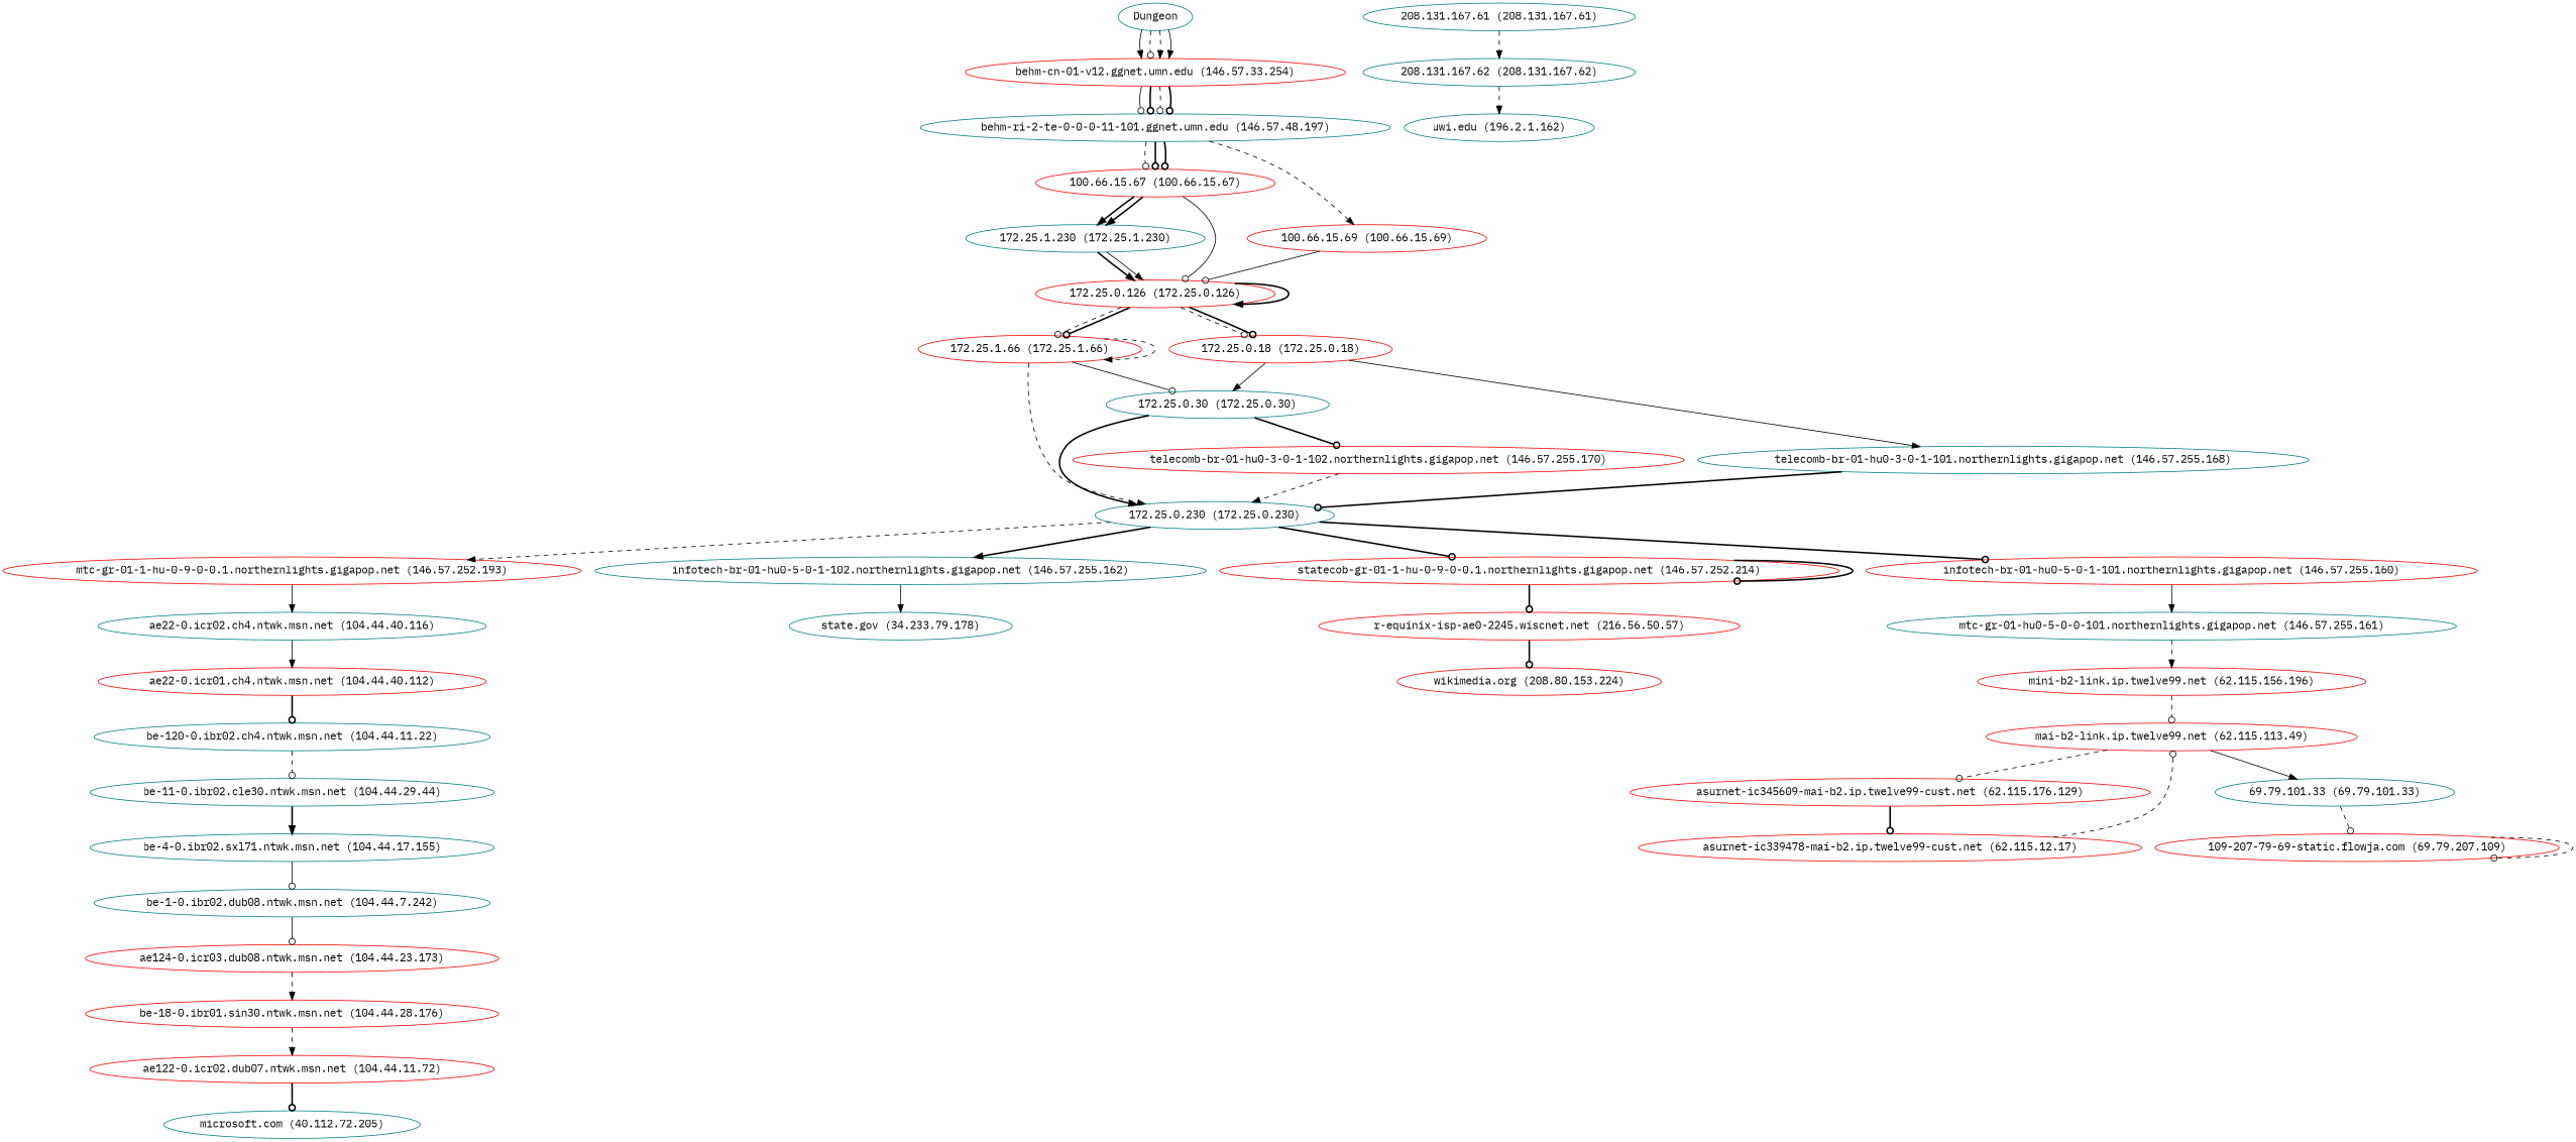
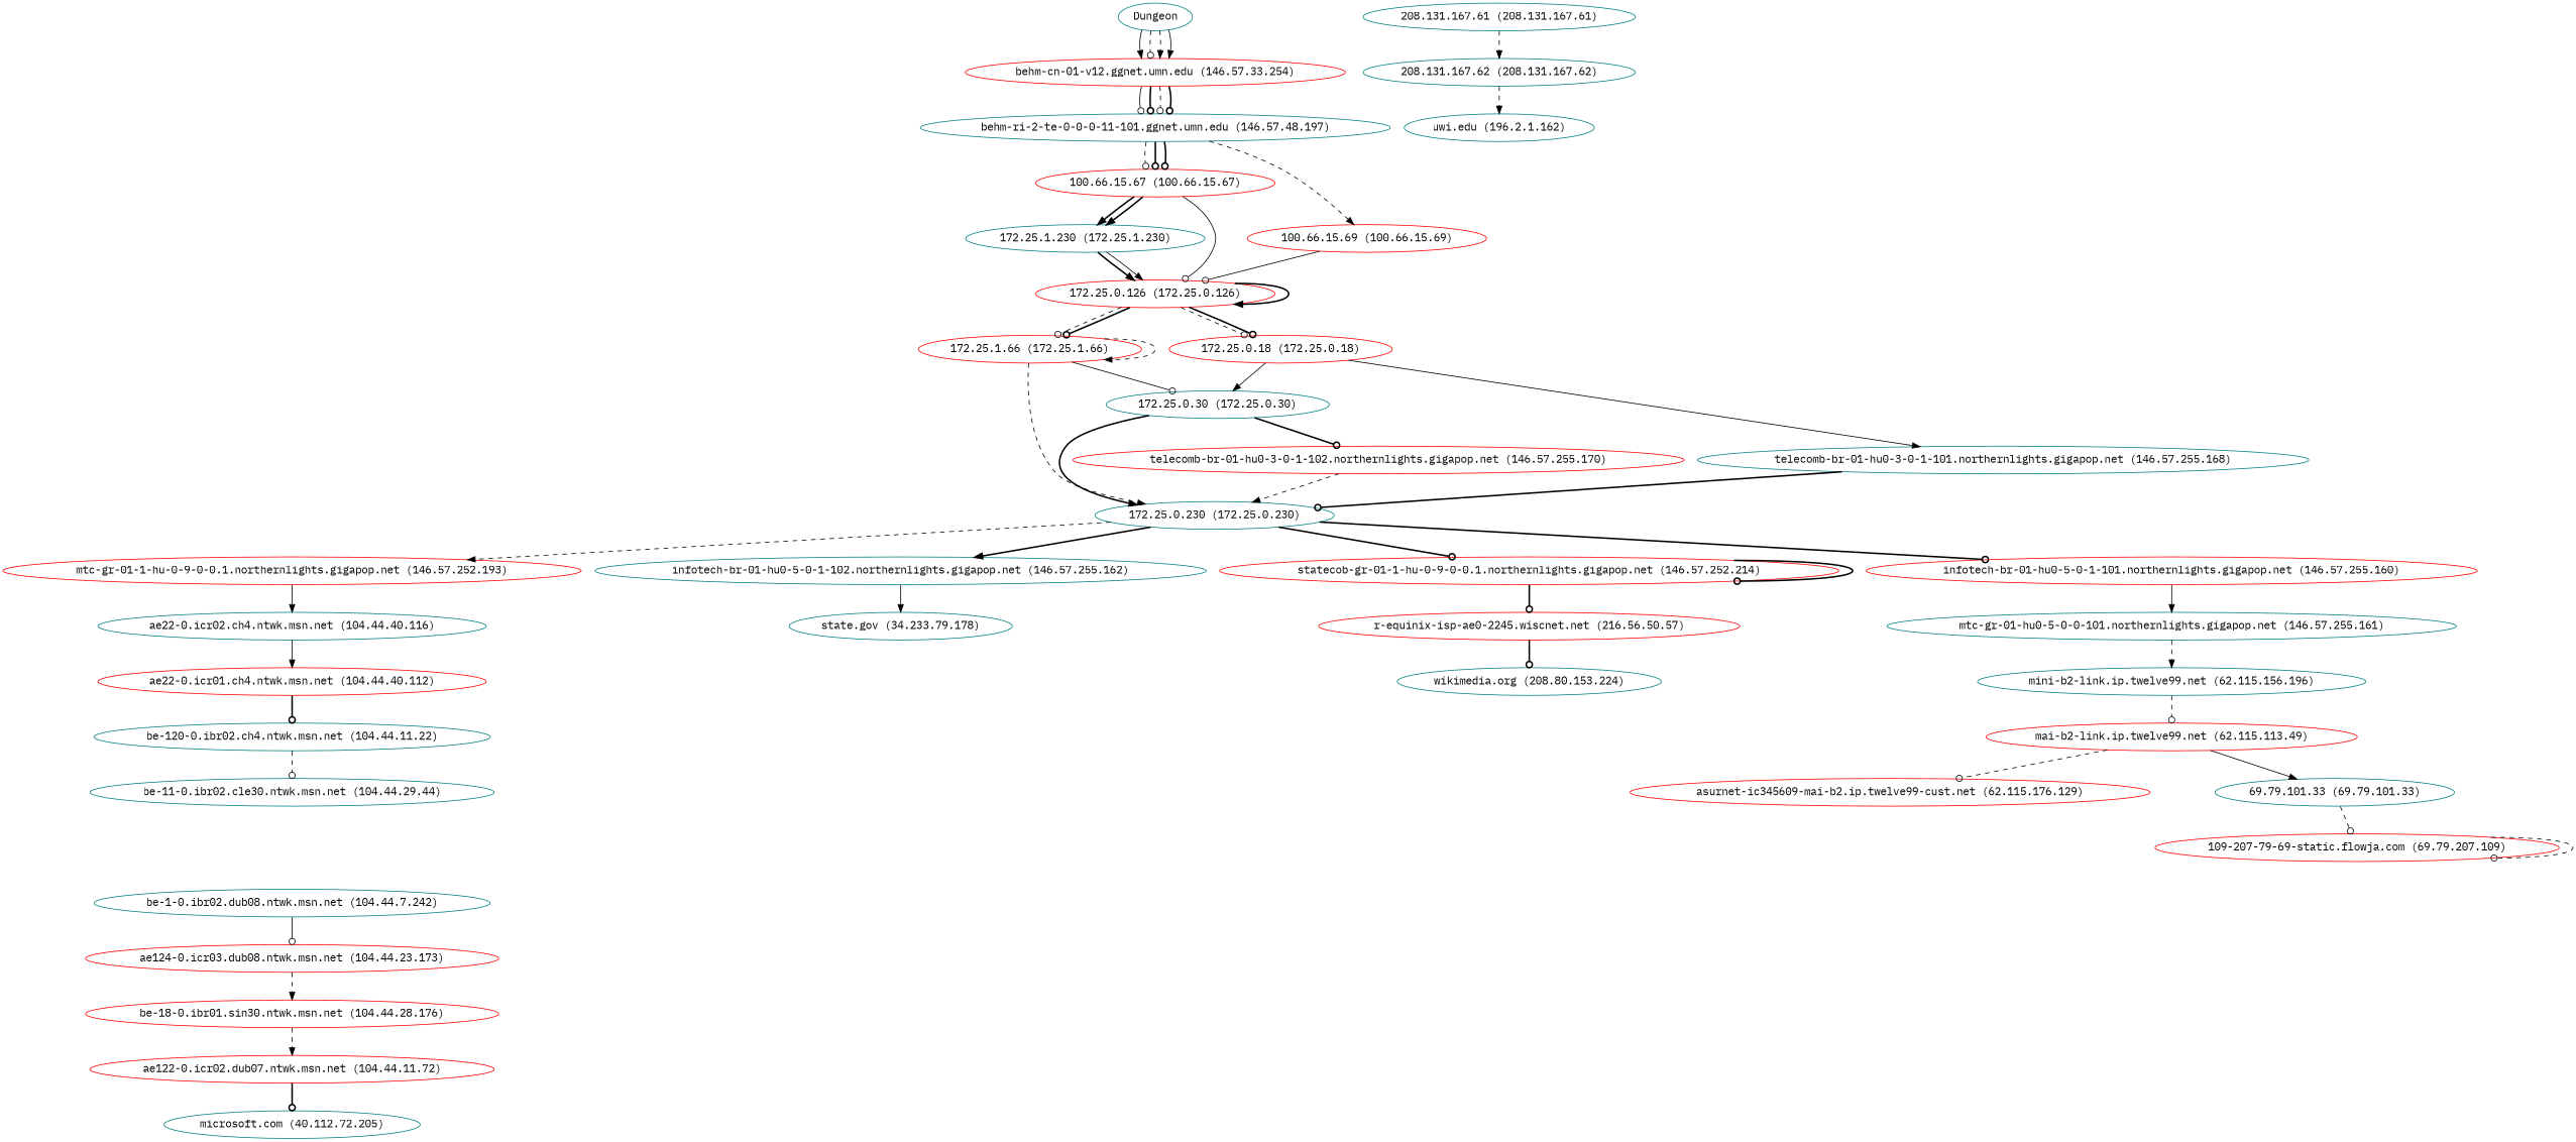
  digraph {
    fontname="IBM Plex Mono"
    node [color=teal fontname="IBM Plex Mono"]
    edge [arrowhead=odot fontname="IBM Plex Mono" style=bold]
    "behm-cn-01-v12.ggnet.umn.edu (146.57.33.254)" [color=red]
    Dungeon
    "behm-ri-2-te-0-0-0-11-101.ggnet.umn.edu (146.57.48.197)"
    "100.66.15.67 (100.66.15.67)" [color=red]
    "100.66.15.69 (100.66.15.69)" [color=red]
    "172.25.1.230 (172.25.1.230)"
    "172.25.0.126 (172.25.0.126)" [color=red]
    "172.25.1.66 (172.25.1.66)" [color=red]
    "172.25.0.18 (172.25.0.18)" [color=red]
    "172.25.0.230 (172.25.0.230)"
    "172.25.0.30 (172.25.0.30)"
    "telecomb-br-01-hu0-3-0-1-101.northernlights.gigapop.net (146.57.255.168)"
    "mtc-gr-01-1-hu-0-9-0-0.1.northernlights.gigapop.net (146.57.252.193)" [color=red]
    "infotech-br-01-hu0-5-0-1-102.northernlights.gigapop.net (146.57.255.162)"
    "statecob-gr-01-1-hu-0-9-0-0.1.northernlights.gigapop.net (146.57.252.214)" [color=red]
    "infotech-br-01-hu0-5-0-1-101.northernlights.gigapop.net (146.57.255.160)" [color=red]
    "telecomb-br-01-hu0-3-0-1-102.northernlights.gigapop.net (146.57.255.170)" [color=red]
    "ae22-0.icr02.ch4.ntwk.msn.net (104.44.40.116)"
    "state.gov (34.233.79.178)"
    "r-equinix-isp-ae0-2245.wiscnet.net (216.56.50.57)" [color=red]
    "mtc-gr-01-hu0-5-0-0-101.northernlights.gigapop.net (146.57.255.161)"
    "ae22-0.icr01.ch4.ntwk.msn.net (104.44.40.112)" [color=red]
    "be-120-0.ibr02.ch4.ntwk.msn.net (104.44.11.22)"
    "be-11-0.ibr02.cle30.ntwk.msn.net (104.44.29.44)"
-   "be-4-0.ibr02.sxl71.ntwk.msn.net (104.44.17.155)"
    "be-1-0.ibr02.dub08.ntwk.msn.net (104.44.7.242)"
    "ae124-0.icr03.dub08.ntwk.msn.net (104.44.23.173)" [color=red]
    "be-18-0.ibr01.sin30.ntwk.msn.net (104.44.28.176)" [color=red]
    "ae122-0.icr02.dub07.ntwk.msn.net (104.44.11.72)" [color=red]
    "microsoft.com (40.112.72.205)"
-   "wikimedia.org (208.80.153.224)" [color=red]
-   "mini-b2-link.ip.twelve99.net (62.115.156.196)" [color=red]
+   "wikimedia.org (208.80.153.224)"
+   "mini-b2-link.ip.twelve99.net (62.115.156.196)"
    "mai-b2-link.ip.twelve99.net (62.115.113.49)" [color=red]
    "asurnet-ic345609-mai-b2.ip.twelve99-cust.net (62.115.176.129)" [color=red]
    "69.79.101.33 (69.79.101.33)"
-   "asurnet-ic339478-mai-b2.ip.twelve99-cust.net (62.115.12.17)" [color=red]
    "109-207-79-69-static.flowja.com (69.79.207.109)" [color=red]
    "208.131.167.61 (208.131.167.61)"
    "208.131.167.62 (208.131.167.62)"
    "uwi.edu (196.2.1.162)"
    "behm-cn-01-v12.ggnet.umn.edu (146.57.33.254)" -> "behm-ri-2-te-0-0-0-11-101.ggnet.umn.edu (146.57.48.197)" [style=solid]
    "behm-cn-01-v12.ggnet.umn.edu (146.57.33.254)" -> "behm-ri-2-te-0-0-0-11-101.ggnet.umn.edu (146.57.48.197)"
    "behm-cn-01-v12.ggnet.umn.edu (146.57.33.254)" -> "behm-ri-2-te-0-0-0-11-101.ggnet.umn.edu (146.57.48.197)" [style=dashed]
    "behm-cn-01-v12.ggnet.umn.edu (146.57.33.254)" -> "behm-ri-2-te-0-0-0-11-101.ggnet.umn.edu (146.57.48.197)"
    Dungeon -> "behm-cn-01-v12.ggnet.umn.edu (146.57.33.254)" [arrowhead=normal style=solid]
    Dungeon -> "behm-cn-01-v12.ggnet.umn.edu (146.57.33.254)" [style=dashed]
    Dungeon -> "behm-cn-01-v12.ggnet.umn.edu (146.57.33.254)" [arrowhead=normal style=dashed]
    Dungeon -> "behm-cn-01-v12.ggnet.umn.edu (146.57.33.254)" [arrowhead=normal style=solid]
    "behm-ri-2-te-0-0-0-11-101.ggnet.umn.edu (146.57.48.197)" -> "100.66.15.67 (100.66.15.67)" [style=dashed]
    "behm-ri-2-te-0-0-0-11-101.ggnet.umn.edu (146.57.48.197)" -> "100.66.15.67 (100.66.15.67)"
    "behm-ri-2-te-0-0-0-11-101.ggnet.umn.edu (146.57.48.197)" -> "100.66.15.67 (100.66.15.67)"
    "behm-ri-2-te-0-0-0-11-101.ggnet.umn.edu (146.57.48.197)" -> "100.66.15.69 (100.66.15.69)" [arrowhead=normal style=dashed]
    "100.66.15.67 (100.66.15.67)" -> "172.25.1.230 (172.25.1.230)" [arrowhead=normal]
    "100.66.15.67 (100.66.15.67)" -> "172.25.1.230 (172.25.1.230)" [arrowhead=normal]
    "100.66.15.67 (100.66.15.67)" -> "172.25.0.126 (172.25.0.126)" [style=solid]
    "100.66.15.69 (100.66.15.69)" -> "172.25.0.126 (172.25.0.126)" [style=solid]
    "172.25.1.230 (172.25.1.230)" -> "172.25.0.126 (172.25.0.126)" [arrowhead=normal]
    "172.25.1.230 (172.25.1.230)" -> "172.25.0.126 (172.25.0.126)" [arrowhead=normal style=solid]
    "172.25.0.126 (172.25.0.126)" -> "172.25.0.126 (172.25.0.126)" [arrowhead=normal]
    "172.25.0.126 (172.25.0.126)" -> "172.25.1.66 (172.25.1.66)" [style=dashed]
    "172.25.0.126 (172.25.0.126)" -> "172.25.1.66 (172.25.1.66)"
    "172.25.0.126 (172.25.0.126)" -> "172.25.0.18 (172.25.0.18)" [style=dashed]
    "172.25.0.126 (172.25.0.126)" -> "172.25.0.18 (172.25.0.18)"
    "172.25.1.66 (172.25.1.66)" -> "172.25.1.66 (172.25.1.66)" [arrowhead=normal style=dashed]
    "172.25.1.66 (172.25.1.66)" -> "172.25.0.230 (172.25.0.230)" [arrowhead=normal style=dashed]
    "172.25.1.66 (172.25.1.66)" -> "172.25.0.30 (172.25.0.30)" [style=solid]
    "172.25.0.18 (172.25.0.18)" -> "172.25.0.30 (172.25.0.30)" [arrowhead=normal style=solid]
    "172.25.0.18 (172.25.0.18)" -> "telecomb-br-01-hu0-3-0-1-101.northernlights.gigapop.net (146.57.255.168)" [arrowhead=normal style=solid]
    "172.25.0.230 (172.25.0.230)" -> "mtc-gr-01-1-hu-0-9-0-0.1.northernlights.gigapop.net (146.57.252.193)" [arrowhead=normal style=dashed]
    "172.25.0.230 (172.25.0.230)" -> "infotech-br-01-hu0-5-0-1-102.northernlights.gigapop.net (146.57.255.162)" [arrowhead=normal]
    "172.25.0.230 (172.25.0.230)" -> "statecob-gr-01-1-hu-0-9-0-0.1.northernlights.gigapop.net (146.57.252.214)"
    "172.25.0.230 (172.25.0.230)" -> "infotech-br-01-hu0-5-0-1-101.northernlights.gigapop.net (146.57.255.160)"
    "172.25.0.30 (172.25.0.30)" -> "172.25.0.230 (172.25.0.230)" [arrowhead=normal]
    "172.25.0.30 (172.25.0.30)" -> "telecomb-br-01-hu0-3-0-1-102.northernlights.gigapop.net (146.57.255.170)"
    "telecomb-br-01-hu0-3-0-1-101.northernlights.gigapop.net (146.57.255.168)" -> "172.25.0.230 (172.25.0.230)"
    "mtc-gr-01-1-hu-0-9-0-0.1.northernlights.gigapop.net (146.57.252.193)" -> "ae22-0.icr02.ch4.ntwk.msn.net (104.44.40.116)" [arrowhead=normal style=solid]
    "infotech-br-01-hu0-5-0-1-102.northernlights.gigapop.net (146.57.255.162)" -> "state.gov (34.233.79.178)" [arrowhead=normal style=solid]
    "statecob-gr-01-1-hu-0-9-0-0.1.northernlights.gigapop.net (146.57.252.214)" -> "statecob-gr-01-1-hu-0-9-0-0.1.northernlights.gigapop.net (146.57.252.214)"
    "statecob-gr-01-1-hu-0-9-0-0.1.northernlights.gigapop.net (146.57.252.214)" -> "r-equinix-isp-ae0-2245.wiscnet.net (216.56.50.57)"
    "infotech-br-01-hu0-5-0-1-101.northernlights.gigapop.net (146.57.255.160)" -> "mtc-gr-01-hu0-5-0-0-101.northernlights.gigapop.net (146.57.255.161)" [arrowhead=normal style=solid]
    "telecomb-br-01-hu0-3-0-1-102.northernlights.gigapop.net (146.57.255.170)" -> "172.25.0.230 (172.25.0.230)" [arrowhead=normal style=dashed]
    "ae22-0.icr02.ch4.ntwk.msn.net (104.44.40.116)" -> "ae22-0.icr01.ch4.ntwk.msn.net (104.44.40.112)" [arrowhead=normal style=solid]
    "r-equinix-isp-ae0-2245.wiscnet.net (216.56.50.57)" -> "wikimedia.org (208.80.153.224)"
    "mtc-gr-01-hu0-5-0-0-101.northernlights.gigapop.net (146.57.255.161)" -> "mini-b2-link.ip.twelve99.net (62.115.156.196)" [arrowhead=normal style=dashed]
    "ae22-0.icr01.ch4.ntwk.msn.net (104.44.40.112)" -> "be-120-0.ibr02.ch4.ntwk.msn.net (104.44.11.22)"
    "be-120-0.ibr02.ch4.ntwk.msn.net (104.44.11.22)" -> "be-11-0.ibr02.cle30.ntwk.msn.net (104.44.29.44)" [style=dashed]
-   "be-11-0.ibr02.cle30.ntwk.msn.net (104.44.29.44)" -> "be-4-0.ibr02.sxl71.ntwk.msn.net (104.44.17.155)" [arrowhead=normal]
-   "be-4-0.ibr02.sxl71.ntwk.msn.net (104.44.17.155)" -> "be-1-0.ibr02.dub08.ntwk.msn.net (104.44.7.242)" [style=solid]
    "be-1-0.ibr02.dub08.ntwk.msn.net (104.44.7.242)" -> "ae124-0.icr03.dub08.ntwk.msn.net (104.44.23.173)" [style=solid]
    "ae124-0.icr03.dub08.ntwk.msn.net (104.44.23.173)" -> "be-18-0.ibr01.sin30.ntwk.msn.net (104.44.28.176)" [arrowhead=normal style=dashed]
    "be-18-0.ibr01.sin30.ntwk.msn.net (104.44.28.176)" -> "ae122-0.icr02.dub07.ntwk.msn.net (104.44.11.72)" [arrowhead=normal style=dashed]
    "ae122-0.icr02.dub07.ntwk.msn.net (104.44.11.72)" -> "microsoft.com (40.112.72.205)"
    "mini-b2-link.ip.twelve99.net (62.115.156.196)" -> "mai-b2-link.ip.twelve99.net (62.115.113.49)" [style=dashed]
    "mai-b2-link.ip.twelve99.net (62.115.113.49)" -> "asurnet-ic345609-mai-b2.ip.twelve99-cust.net (62.115.176.129)" [style=dashed]
    "mai-b2-link.ip.twelve99.net (62.115.113.49)" -> "69.79.101.33 (69.79.101.33)" [arrowhead=normal style=solid]
-   "asurnet-ic345609-mai-b2.ip.twelve99-cust.net (62.115.176.129)" -> "asurnet-ic339478-mai-b2.ip.twelve99-cust.net (62.115.12.17)"
    "69.79.101.33 (69.79.101.33)" -> "109-207-79-69-static.flowja.com (69.79.207.109)" [style=dashed]
-   "asurnet-ic339478-mai-b2.ip.twelve99-cust.net (62.115.12.17)" -> "mai-b2-link.ip.twelve99.net (62.115.113.49)" [style=dashed]
    "109-207-79-69-static.flowja.com (69.79.207.109)" -> "109-207-79-69-static.flowja.com (69.79.207.109)" [style=dashed]
    "208.131.167.61 (208.131.167.61)" -> "208.131.167.62 (208.131.167.62)" [arrowhead=normal style=dashed]
    "208.131.167.62 (208.131.167.62)" -> "uwi.edu (196.2.1.162)" [arrowhead=normal style=dashed]
  }
